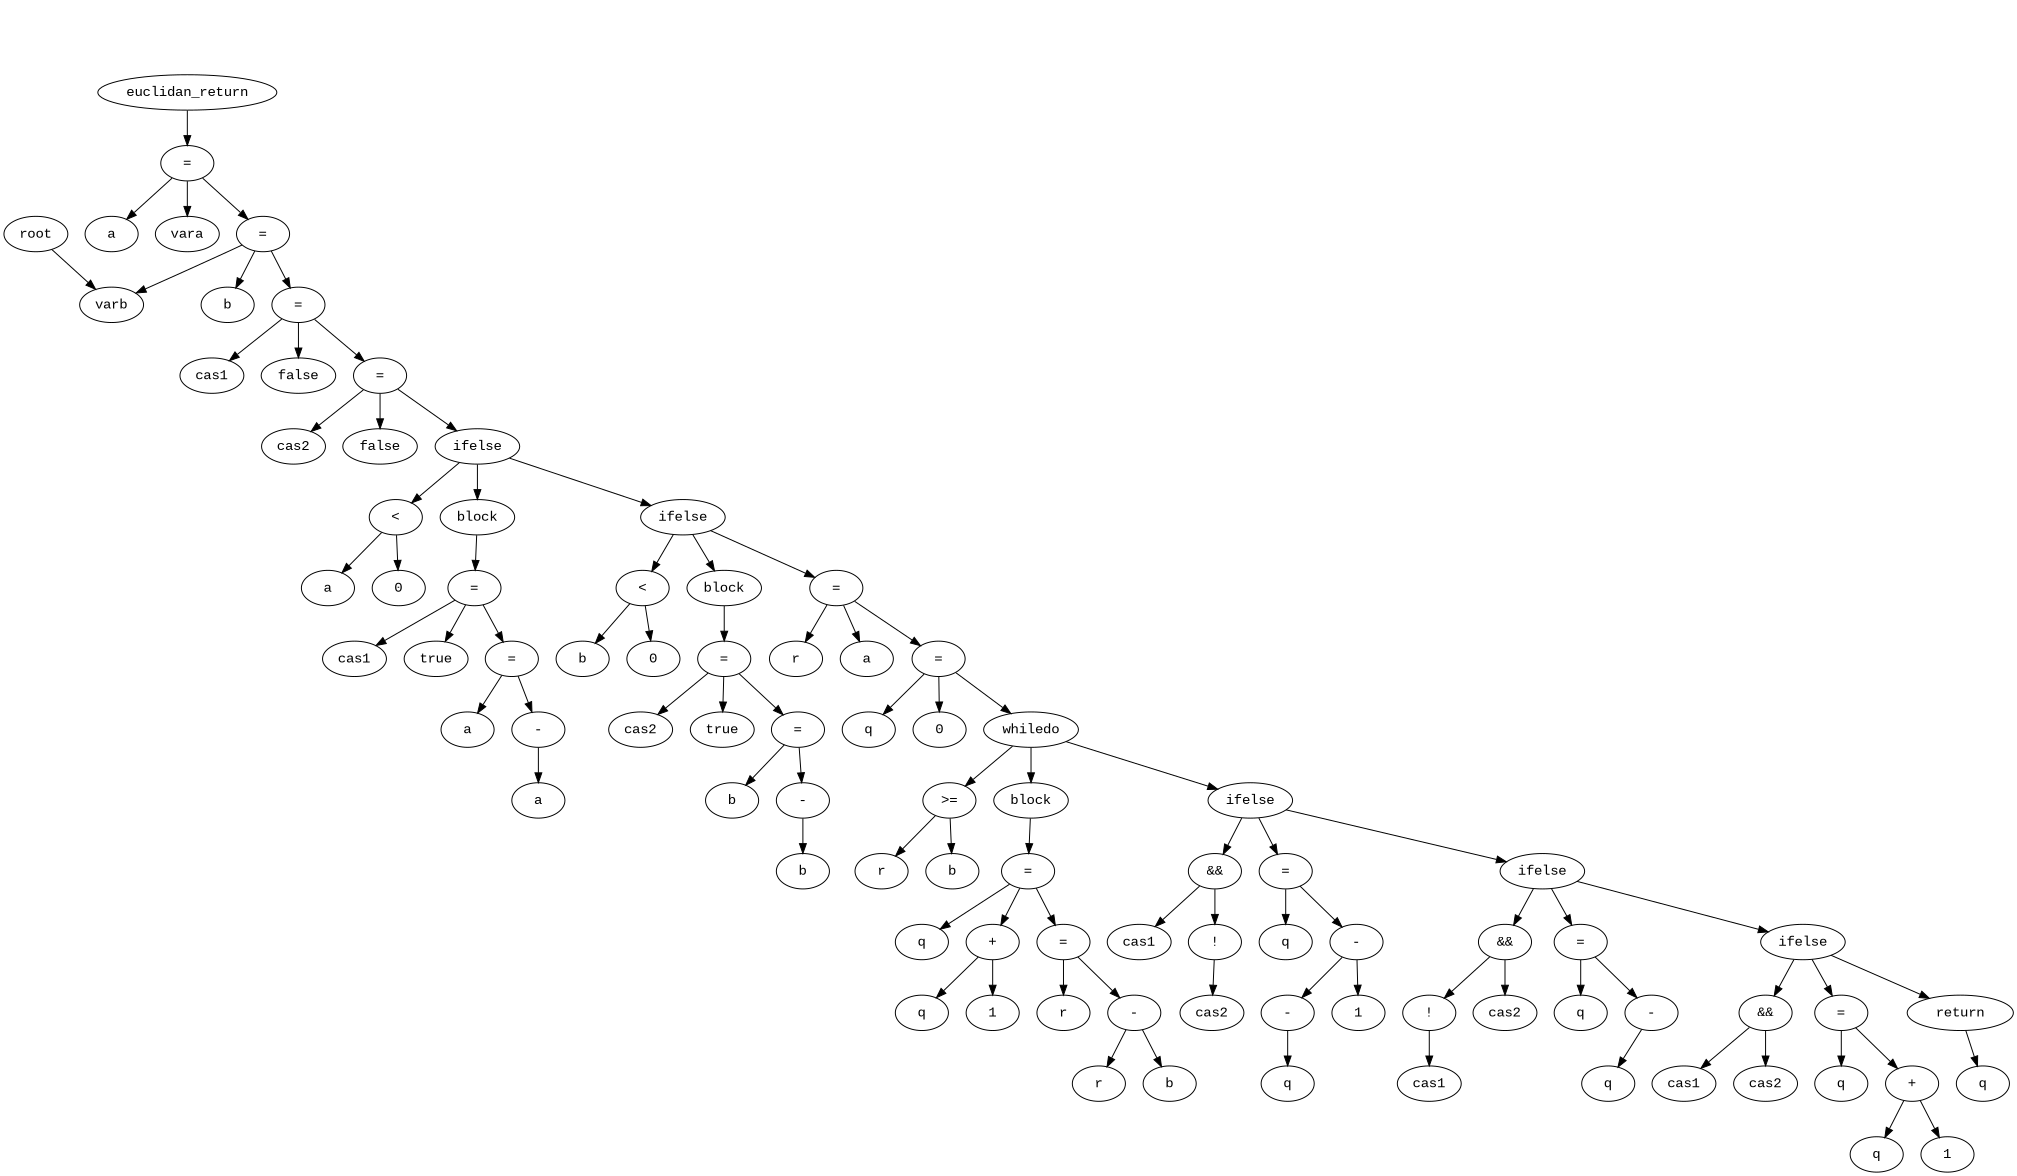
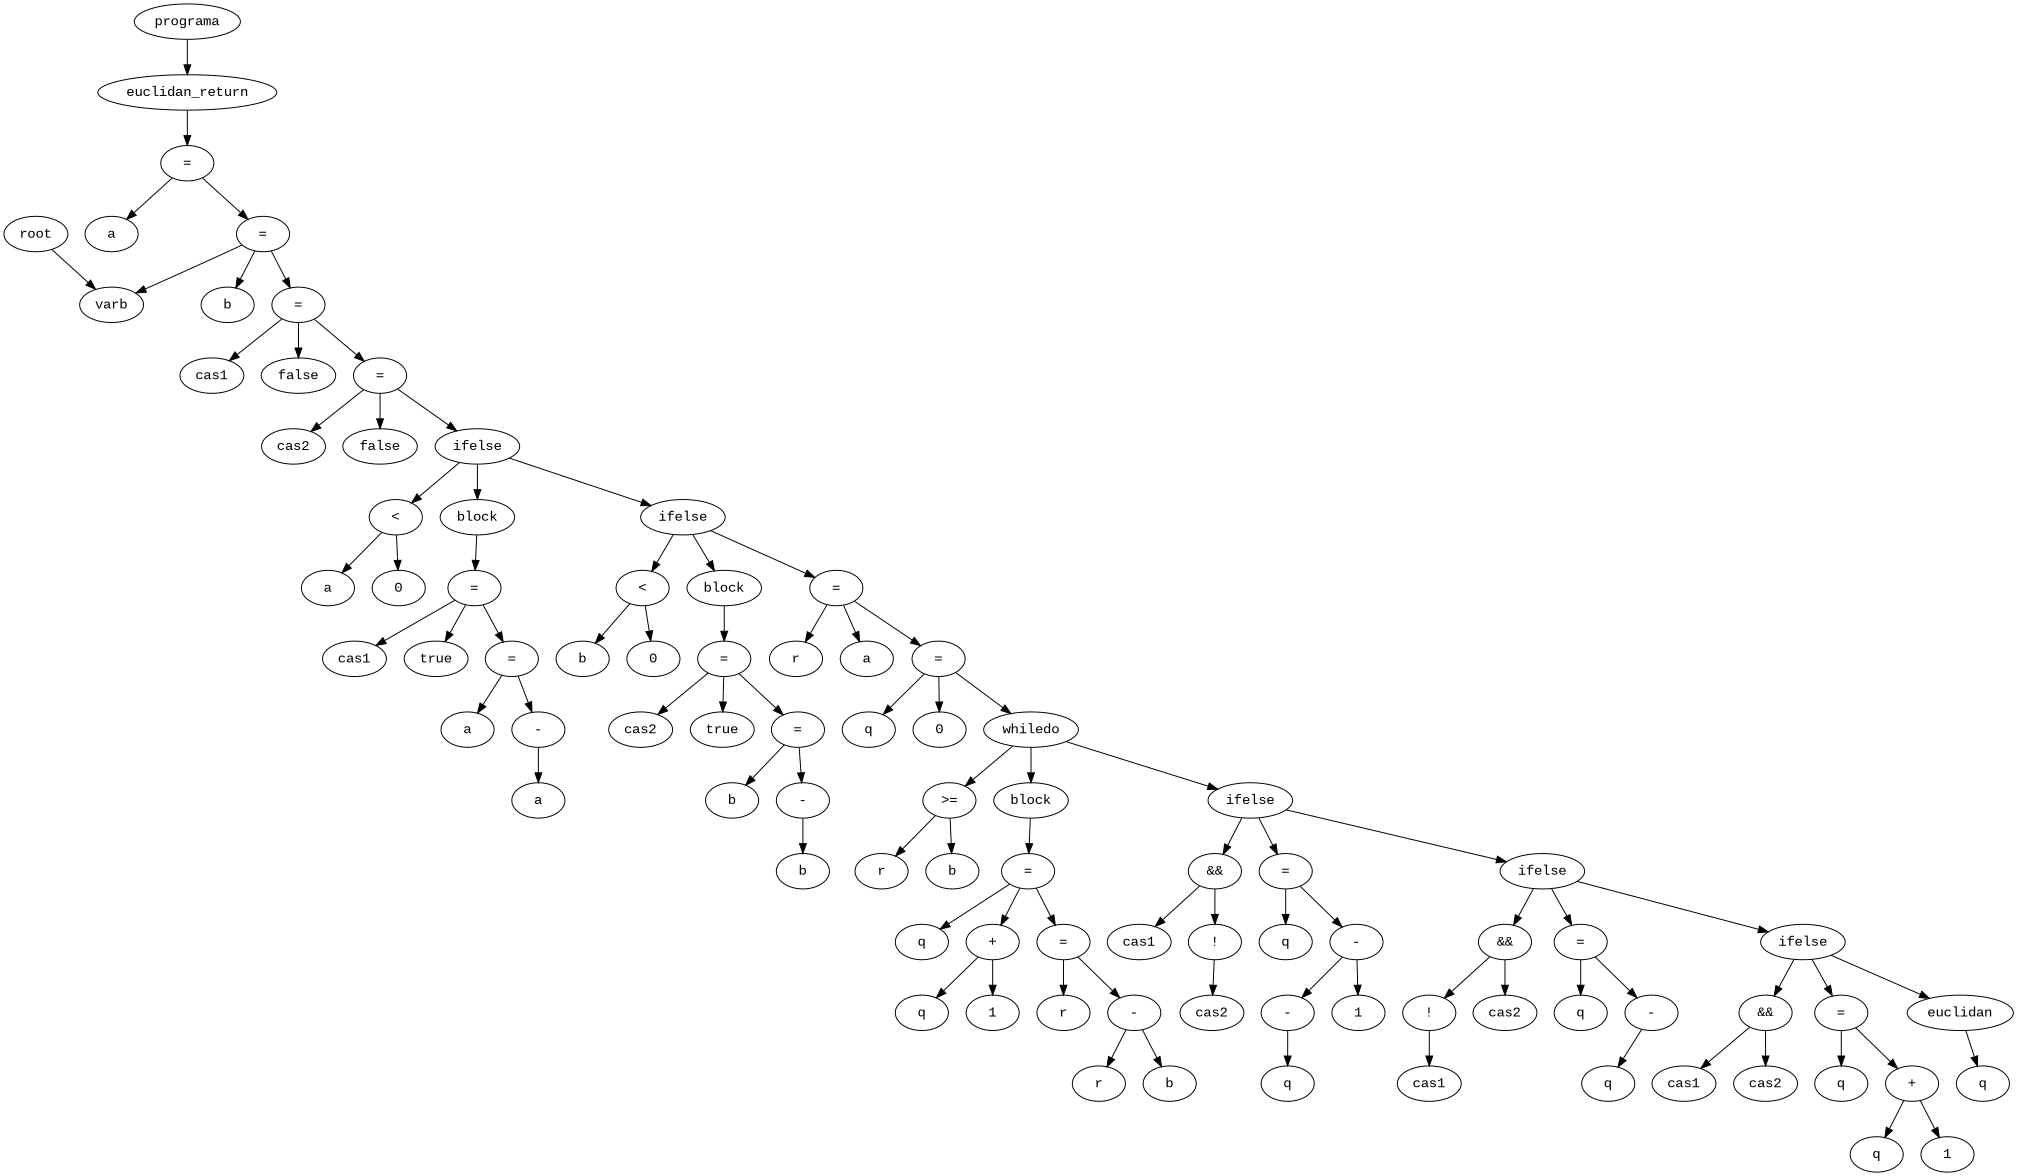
  digraph {
    fontname="Liberation Mono"
    node [fontname="Liberation Mono"]
    edge [fontname="Liberation Mono"]
    n1 [label=a]
-   n2 [label=vara]
    n3 [label="="]
    n4 [label="="]
    n5 [label=b]
    n6 [label=varb]
    n7 [label="="]
    n8 [label=cas1]
    n9 [label=false]
    n10 [label="="]
    n11 [label=cas2]
    n12 [label=false]
    n13 [label=ifelse]
    n14 [label="<"]
    n15 [label=block]
    n16 [label=ifelse]
    n17 [label=a]
    n18 [label=0]
    n19 [label=cas1]
    n20 [label=true]
    n21 [label="="]
    n22 [label="="]
    n23 [label=a]
    n24 [label="-"]
    n25 [label=a]
    n26 [label="<"]
    n27 [label=block]
    n28 [label="="]
    n29 [label=b]
    n30 [label=0]
    n31 [label=cas2]
    n32 [label=true]
    n33 [label="="]
    n34 [label="="]
    n35 [label=b]
    n36 [label="-"]
    n37 [label=b]
    n38 [label=r]
    n39 [label=a]
    n40 [label="="]
    n41 [label=q]
    n42 [label=0]
    n43 [label=whiledo]
    n44 [label=">="]
    n45 [label=block]
    n46 [label=ifelse]
    n47 [label=r]
    n48 [label=b]
    n49 [label=q]
    n50 [label=q]
    n51 [label=1]
    n52 [label="+"]
    n53 [label="="]
    n54 [label="="]
    n55 [label=r]
    n56 [label="-"]
    n57 [label=r]
    n58 [label=b]
    n59 [label="&&"]
    n60 [label="="]
    n61 [label=ifelse]
    n62 [label=cas1]
    n63 [label=cas2]
    n64 [label="!"]
    n65 [label=q]
    n66 [label=q]
    n67 [label="-"]
    n68 [label=1]
    n69 [label="-"]
    n70 [label="&&"]
    n71 [label="="]
    n72 [label=ifelse]
    n73 [label=cas1]
    n74 [label="!"]
    n75 [label=cas2]
    n76 [label=q]
    n77 [label=q]
    n78 [label="-"]
    n79 [label="&&"]
    n80 [label="="]
-   n81 [label=return]
+   n81 [label=euclidan]
    n82 [label=cas1]
    n83 [label=cas2]
    n84 [label=q]
    n85 [label=q]
    n86 [label=1]
    n87 [label="+"]
    n88 [label=q]
    n89 [label=euclidan_return]
+   n90 [label=programa]
    n91 [label=root]
    n3 -> n1
-   n3 -> n2
    n3 -> n4
    n4 -> n5
    n4 -> n6
    n4 -> n7
    n7 -> n8
    n7 -> n9
    n7 -> n10
    n10 -> n11
    n10 -> n12
    n10 -> n13
    n13 -> n14
    n13 -> n15
    n13 -> n16
    n14 -> n17
    n14 -> n18
    n15 -> n21
    n16 -> n26
    n16 -> n27
    n16 -> n28
    n21 -> n19
    n21 -> n20
    n21 -> n22
    n22 -> n23
    n22 -> n24
    n24 -> n25
    n26 -> n29
    n26 -> n30
    n27 -> n33
    n28 -> n38
    n28 -> n39
    n28 -> n40
    n33 -> n31
    n33 -> n32
    n33 -> n34
    n34 -> n35
    n34 -> n36
    n36 -> n37
    n40 -> n41
    n40 -> n42
    n40 -> n43
    n43 -> n44
    n43 -> n45
    n43 -> n46
    n44 -> n47
    n44 -> n48
    n45 -> n53
    n46 -> n59
    n46 -> n60
    n46 -> n61
    n52 -> n50
    n52 -> n51
    n53 -> n49
    n53 -> n52
    n53 -> n54
    n54 -> n55
    n54 -> n56
    n56 -> n57
    n56 -> n58
    n59 -> n62
    n59 -> n64
    n60 -> n65
    n60 -> n69
    n61 -> n70
    n61 -> n71
    n61 -> n72
    n64 -> n63
    n67 -> n66
    n69 -> n67
    n69 -> n68
    n70 -> n74
    n70 -> n75
    n71 -> n76
    n71 -> n78
    n72 -> n79
    n72 -> n80
    n72 -> n81
    n74 -> n73
    n78 -> n77
    n79 -> n82
    n79 -> n83
    n80 -> n84
    n80 -> n87
    n81 -> n88
    n87 -> n85
    n87 -> n86
    n89 -> n3
+   n90 -> n89
    n91 -> n6
  }
